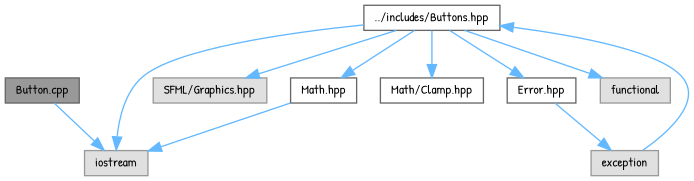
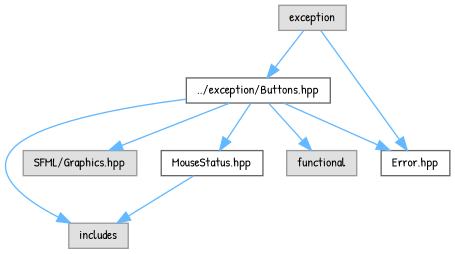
  digraph {
    fontname="Patrick Hand"
    node [color=grey60 fillcolor="#E0E0E0" fontname="Patrick Hand" fontsize=10 shape=box style=filled]
    edge [color=steelblue1 fontname="Patrick Hand" fontsize=10 labelfontname=Helvetica labelfontsize=10 style=solid]
-   n1 [color=gray40 fillcolor=grey60 fontcolor=black height=0.2 label="Button.cpp" width=0.4]
-   n2 [height=0.2 label=iostream width=0.4]
-   n3 [color=grey40 fillcolor=white height=0.2 label="../includes/Buttons.hpp" width=0.4]
+   n2 [height=0.2 label=includes width=0.4]
+   n3 [color=grey40 fillcolor=white height=0.2 label="../exception/Buttons.hpp" width=0.4]
    n4 [height=0.2 label="SFML/Graphics.hpp" width=0.4]
-   n5 [color=grey40 fillcolor=white height=0.2 label="Math.hpp" width=0.4]
-   n6 [color=grey40 fillcolor=white height=0.2 label="Math/Clamp.hpp" width=0.4]
+   n5 [color=grey40 fillcolor=white height=0.2 label="MouseStatus.hpp" width=0.4]
    n7 [color=grey40 fillcolor=white height=0.2 label="Error.hpp" width=0.4]
    n8 [height=0.2 label=functional width=0.4]
    n9 [height=0.2 label=exception width=0.4]
-   n1 -> n2
    n3 -> n2
    n3 -> n4
    n3 -> n5
-   n3 -> n6
    n3 -> n7
    n3 -> n8
    n5 -> n2
-   n7 -> n9
+   n9 -> n7
    n9 -> n3
  }
